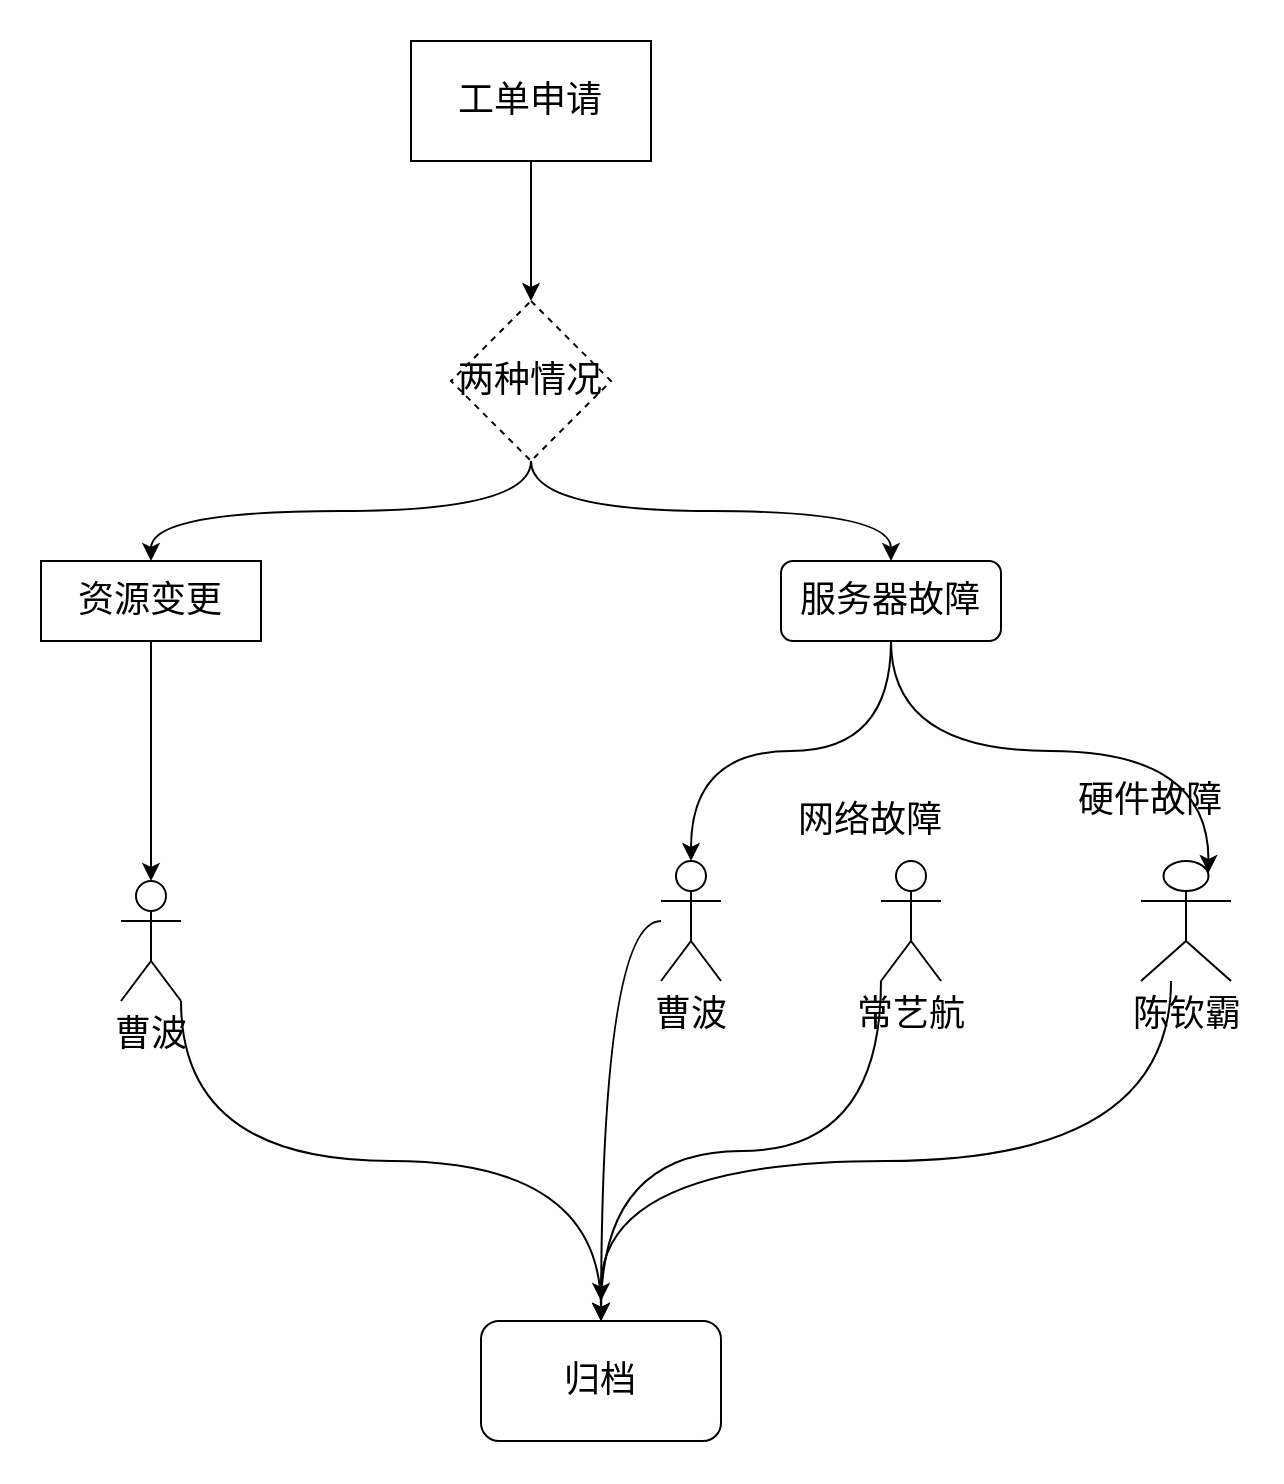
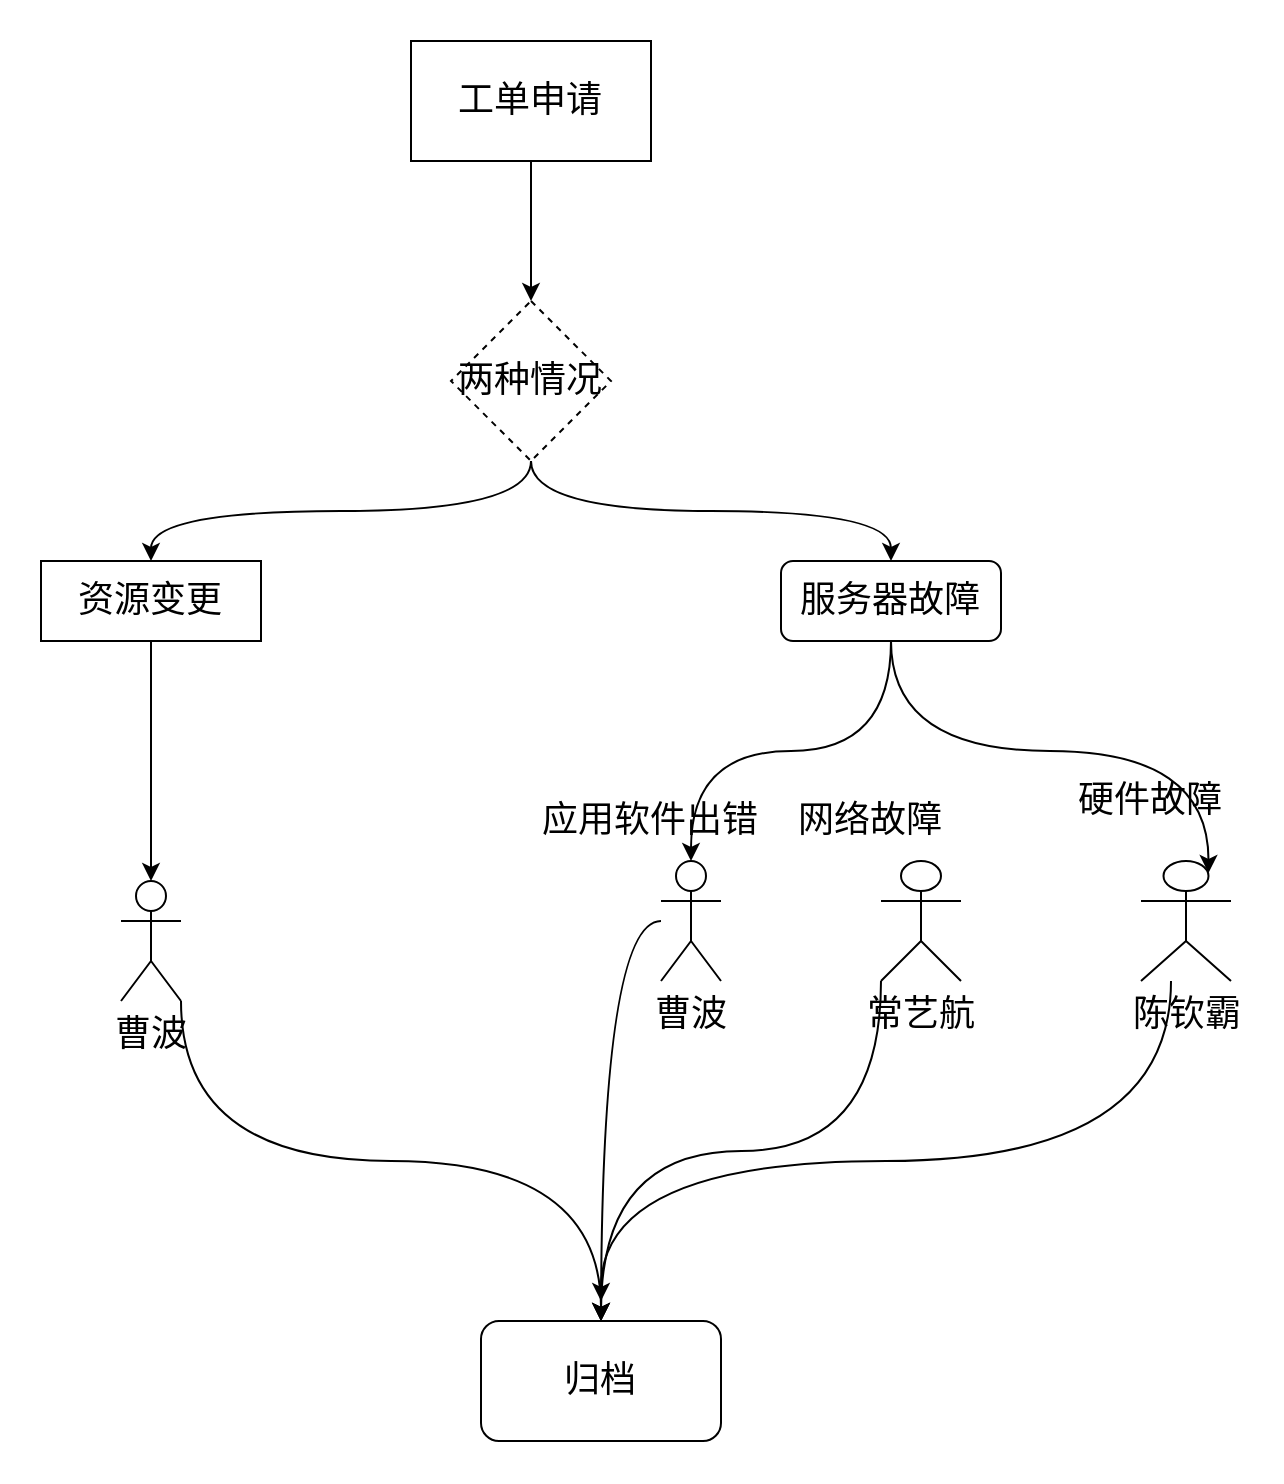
  <mxCell id="0" />
  <mxCell id="1" parent="0" />
  <mxCell id="2" style="edgeStyle=orthogonalEdgeStyle;rounded=0;orthogonalLoop=1;jettySize=auto;html=1;exitX=0.5;exitY=1;exitDx=0;exitDy=0;" edge="1" parent="1" source="3" target="6"><mxGeometry relative="1" as="geometry" /></mxCell>
  <mxCell id="3" value="&lt;font style=&quot;font-size: 18px&quot;&gt;工单申请&lt;br&gt;&lt;/font&gt;" style="rounded=0;whiteSpace=wrap;html=1;" vertex="1" parent="1"><mxGeometry x="205" y="20" width="120" height="60" as="geometry" /></mxCell>
  <mxCell id="4" style="edgeStyle=orthogonalEdgeStyle;rounded=0;orthogonalLoop=1;jettySize=auto;html=1;exitX=0.5;exitY=1;exitDx=0;exitDy=0;entryX=0.5;entryY=0;entryDx=0;entryDy=0;curved=1;" edge="1" parent="1" source="6" target="8"><mxGeometry relative="1" as="geometry" /></mxCell>
  <mxCell id="5" style="edgeStyle=orthogonalEdgeStyle;curved=1;rounded=0;orthogonalLoop=1;jettySize=auto;html=1;exitX=0.5;exitY=1;exitDx=0;exitDy=0;entryX=0.5;entryY=0;entryDx=0;entryDy=0;" edge="1" parent="1" source="6" target="11"><mxGeometry relative="1" as="geometry" /></mxCell>
  <mxCell id="6" value="&lt;font style=&quot;font-size: 18px&quot;&gt;两种情况&lt;br&gt;&lt;/font&gt;" style="rhombus;whiteSpace=wrap;html=1;dashed=1;" vertex="1" parent="1"><mxGeometry x="225" y="150" width="80" height="80" as="geometry" /></mxCell>
  <mxCell id="7" style="edgeStyle=orthogonalEdgeStyle;curved=1;rounded=0;orthogonalLoop=1;jettySize=auto;html=1;exitX=0.5;exitY=1;exitDx=0;exitDy=0;" edge="1" parent="1" source="8"><mxGeometry relative="1" as="geometry"><mxPoint x="75" y="440" as="targetPoint" /></mxGeometry></mxCell>
  <mxCell id="8" value="&lt;font style=&quot;font-size: 18px&quot;&gt;资源变更&lt;br&gt;&lt;/font&gt;" style="rounded=0;whiteSpace=wrap;html=1;" vertex="1" parent="1"><mxGeometry x="20" y="280" width="110" height="40" as="geometry" /></mxCell>
  <mxCell id="9" style="edgeStyle=orthogonalEdgeStyle;curved=1;rounded=0;orthogonalLoop=1;jettySize=auto;html=1;exitX=0.5;exitY=1;exitDx=0;exitDy=0;entryX=0.75;entryY=0.1;entryDx=0;entryDy=0;entryPerimeter=0;" edge="1" parent="1" source="11" target="17"><mxGeometry relative="1" as="geometry" /></mxCell>
  <mxCell id="10" style="edgeStyle=orthogonalEdgeStyle;curved=1;rounded=0;orthogonalLoop=1;jettySize=auto;html=1;exitX=0.5;exitY=1;exitDx=0;exitDy=0;" edge="1" parent="1" source="11" target="20"><mxGeometry relative="1" as="geometry" /></mxCell>
  <mxCell id="11" value="&lt;font style=&quot;font-size: 18px&quot;&gt;服务器故障&lt;/font&gt;" style="whiteSpace=wrap;html=1;rounded=1;" vertex="1" parent="1"><mxGeometry x="390" y="280" width="110" height="40" as="geometry" /></mxCell>
  <mxCell id="12" style="edgeStyle=orthogonalEdgeStyle;curved=1;rounded=0;orthogonalLoop=1;jettySize=auto;html=1;exitX=1;exitY=1;exitDx=0;exitDy=0;exitPerimeter=0;" edge="1" parent="1" source="13" target="23"><mxGeometry relative="1" as="geometry" /></mxCell>
  <mxCell id="13" value="&lt;font style=&quot;font-size: 18px&quot;&gt;曹波&lt;/font&gt;" style="shape=umlActor;verticalLabelPosition=bottom;verticalAlign=top;html=1;outlineConnect=0;" vertex="1" parent="1"><mxGeometry x="60" y="440" width="30" height="60" as="geometry" /></mxCell>
  <mxCell id="14" style="edgeStyle=orthogonalEdgeStyle;curved=1;rounded=0;orthogonalLoop=1;jettySize=auto;html=1;exitX=0;exitY=1;exitDx=0;exitDy=0;exitPerimeter=0;" edge="1" parent="1" source="15"><mxGeometry relative="1" as="geometry"><mxPoint x="300" y="660" as="targetPoint" /></mxGeometry></mxCell>
- <mxCell id="15" value="&lt;font style=&quot;font-size: 18px&quot;&gt;常艺航&lt;/font&gt;" style="shape=umlActor;verticalLabelPosition=bottom;verticalAlign=top;html=1;outlineConnect=0;" vertex="1" parent="1"><mxGeometry x="440" y="430" width="30" height="60" as="geometry" /></mxCell>
+ <mxCell id="15" value="&lt;font style=&quot;font-size: 18px&quot;&gt;常艺航&lt;/font&gt;" style="shape=umlActor;verticalLabelPosition=bottom;verticalAlign=top;html=1;outlineConnect=0;" vertex="1" parent="1"><mxGeometry x="440" y="430" width="40" height="60" as="geometry" /></mxCell>
  <mxCell id="16" style="edgeStyle=orthogonalEdgeStyle;curved=1;rounded=0;orthogonalLoop=1;jettySize=auto;html=1;" edge="1" parent="1" source="17"><mxGeometry relative="1" as="geometry"><mxPoint x="300" y="650" as="targetPoint" /><Array as="points"><mxPoint x="585" y="580" /><mxPoint x="300" y="580" /></Array></mxGeometry></mxCell>
  <mxCell id="17" value="&lt;font style=&quot;font-size: 18px&quot;&gt;陈钦霸&lt;/font&gt;" style="shape=umlActor;verticalLabelPosition=bottom;verticalAlign=top;html=1;outlineConnect=0;" vertex="1" parent="1"><mxGeometry x="570" y="430" width="45" height="60" as="geometry" /></mxCell>
  <mxCell id="18" value="&lt;font style=&quot;font-size: 18px&quot;&gt;网络故障&lt;/font&gt;" style="text;html=1;strokeColor=none;fillColor=none;align=center;verticalAlign=middle;whiteSpace=wrap;rounded=0;" vertex="1" parent="1"><mxGeometry x="390" y="400" width="90" height="20" as="geometry" /></mxCell>
  <mxCell id="19" style="edgeStyle=orthogonalEdgeStyle;curved=1;rounded=0;orthogonalLoop=1;jettySize=auto;html=1;" edge="1" parent="1" source="20"><mxGeometry relative="1" as="geometry"><mxPoint x="300" y="660" as="targetPoint" /></mxGeometry></mxCell>
  <mxCell id="20" value="&lt;font style=&quot;font-size: 18px&quot;&gt;曹波&lt;br&gt;&lt;/font&gt;" style="shape=umlActor;verticalLabelPosition=bottom;verticalAlign=top;html=1;outlineConnect=0;" vertex="1" parent="1"><mxGeometry x="330" y="430" width="30" height="60" as="geometry" /></mxCell>
+ <mxCell id="21" value="&lt;font style=&quot;font-size: 18px&quot;&gt;应用软件出错&lt;br&gt;&lt;/font&gt;" style="text;html=1;strokeColor=none;fillColor=none;align=center;verticalAlign=middle;whiteSpace=wrap;rounded=0;" vertex="1" parent="1"><mxGeometry x="270" y="400" width="110" height="20" as="geometry" /></mxCell>
  <mxCell id="22" value="&lt;font style=&quot;font-size: 18px&quot;&gt;硬件故障&lt;/font&gt;" style="text;html=1;strokeColor=none;fillColor=none;align=center;verticalAlign=middle;whiteSpace=wrap;rounded=0;" vertex="1" parent="1"><mxGeometry x="530" y="390" width="90" height="20" as="geometry" /></mxCell>
  <mxCell id="23" value="&lt;font style=&quot;font-size: 18px&quot;&gt;归档&lt;br&gt;&lt;/font&gt;" style="rounded=1;whiteSpace=wrap;html=1;" vertex="1" parent="1"><mxGeometry x="240" y="660" width="120" height="60" as="geometry" /></mxCell>
